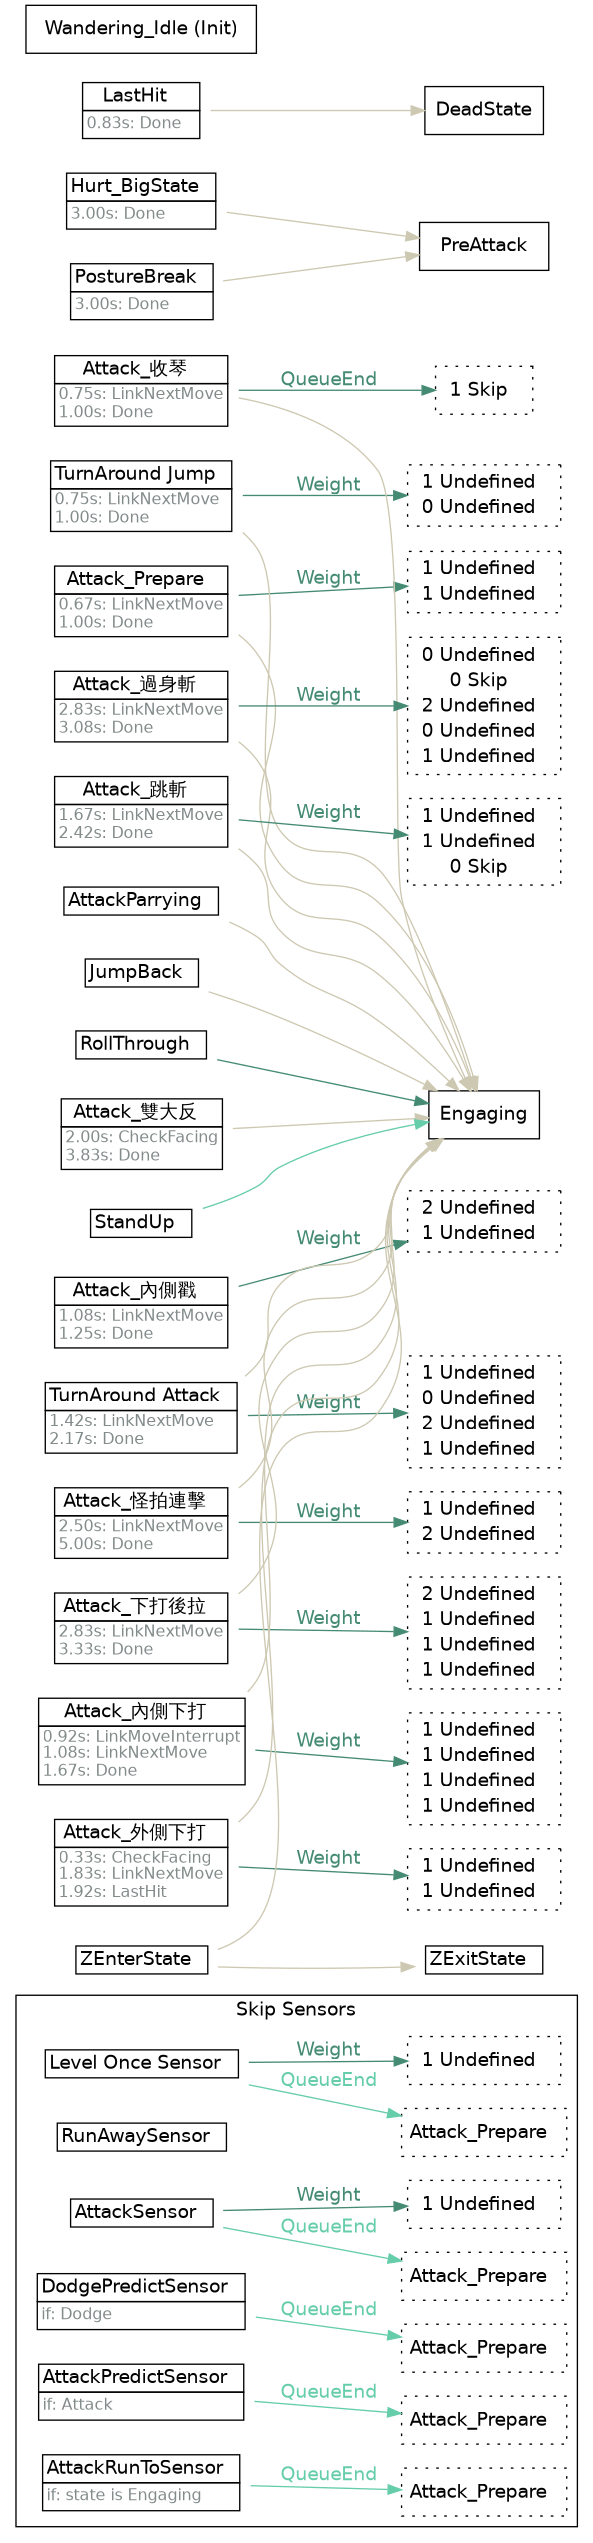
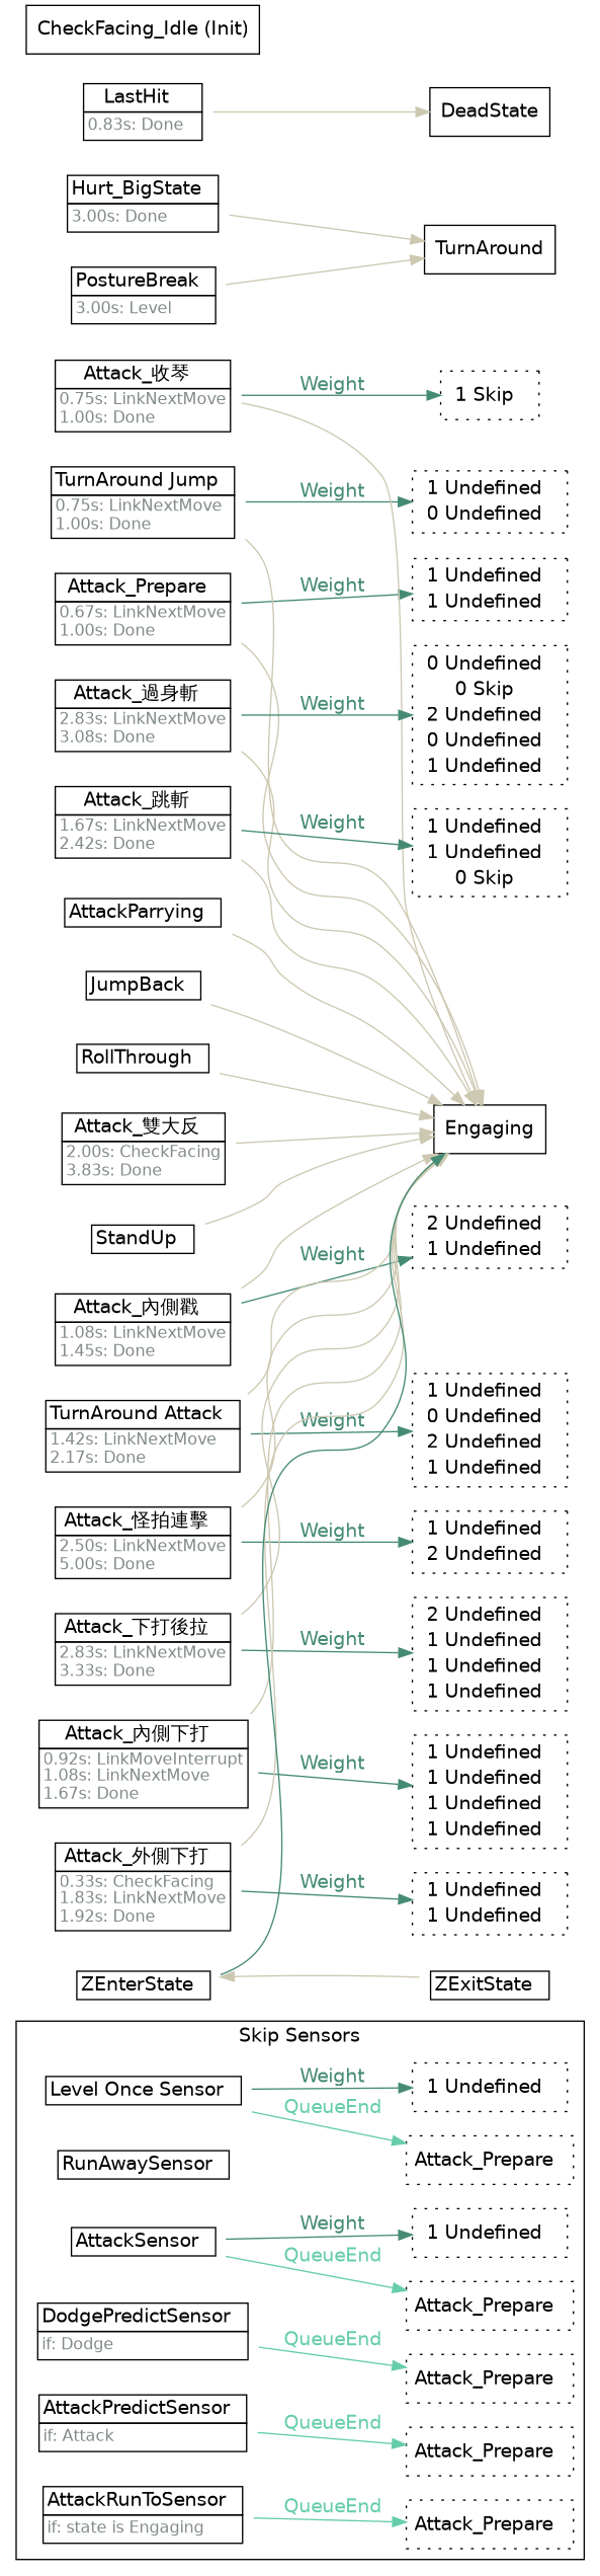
  strict digraph {
    rankdir=LR
    node [fontname=Helvetica shape=plaintext]
    edge [color=cornsilk3 fontcolor=cornsilk3 fontname=Helvetica]
    n1 [label=<<TABLE border="0" cellspacing="0" cellborder="1" cellpadding="2"><TR><TD>Level Once Sensor  </TD></TR></TABLE>>]
    n2 [label=<<TABLE border="0" cellspacing="0" cellborder="0" cellpadding="2"><TR><TD>Attack_Prepare  </TD></TR></TABLE>> margin=0.05 shape=box style=dotted]
    n3 [label=<<TABLE border="0" cellspacing="0" cellborder="0" cellpadding="2"><TR><TD>1 Undefined  </TD></TR></TABLE>> shape=box style=dotted]
    n4 [label=<<TABLE border="0" cellspacing="0" cellborder="1" cellpadding="2"><TR><TD>RunAwaySensor  </TD></TR></TABLE>>]
    n5 [label=<<TABLE border="0" cellspacing="0" cellborder="1" cellpadding="2"><TR><TD>AttackSensor  </TD></TR></TABLE>>]
    n6 [label=<<TABLE border="0" cellspacing="0" cellborder="0" cellpadding="2"><TR><TD>Attack_Prepare  </TD></TR></TABLE>> margin=0.05 shape=box style=dotted]
    n7 [label=<<TABLE border="0" cellspacing="0" cellborder="0" cellpadding="2"><TR><TD>1 Undefined  </TD></TR></TABLE>> shape=box style=dotted]
    n8 [label=<<TABLE border="0" cellspacing="0" cellborder="1" cellpadding="2"><TR><TD>DodgePredictSensor  </TD></TR><TR><TD align="left" balign="left"><FONT point-size="12" color="azure4">if: Dodge</FONT>  </TD></TR></TABLE>>]
    n9 [label=<<TABLE border="0" cellspacing="0" cellborder="0" cellpadding="2"><TR><TD>Attack_Prepare  </TD></TR></TABLE>> margin=0.05 shape=box style=dotted]
    n10 [label=<<TABLE border="0" cellspacing="0" cellborder="1" cellpadding="2"><TR><TD>AttackPredictSensor  </TD></TR><TR><TD align="left" balign="left"><FONT point-size="12" color="azure4">if: Attack</FONT>  </TD></TR></TABLE>>]
    n11 [label=<<TABLE border="0" cellspacing="0" cellborder="0" cellpadding="2"><TR><TD>Attack_Prepare  </TD></TR></TABLE>> margin=0.05 shape=box style=dotted]
    n12 [label=<<TABLE border="0" cellspacing="0" cellborder="1" cellpadding="2"><TR><TD>AttackRunToSensor  </TD></TR><TR><TD align="left" balign="left"><FONT point-size="12" color="azure4">if: state is Engaging</FONT>  </TD></TR></TABLE>>]
    n13 [label=<<TABLE border="0" cellspacing="0" cellborder="0" cellpadding="2"><TR><TD>Attack_Prepare  </TD></TR></TABLE>> margin=0.05 shape=box style=dotted]
    n14 [label=<<TABLE border="0" cellspacing="0" cellborder="1" cellpadding="2"><TR><TD>Attack_Prepare  </TD></TR><TR><TD align="left" balign="left"><FONT point-size="12" color="azure4">0.67s: LinkNextMove<br/>1.00s: Done</FONT>  </TD></TR></TABLE>>]
    Engaging [shape=box]
    n16 [label=<<TABLE border="0" cellspacing="0" cellborder="0" cellpadding="2"><TR><TD>1 Undefined  </TD></TR><TR><TD>1 Undefined  </TD></TR></TABLE>> shape=box style=dotted]
-   n17 [label=<<TABLE border="0" cellspacing="0" cellborder="1" cellpadding="2"><TR><TD>Attack_內側戳  </TD></TR><TR><TD align="left" balign="left"><FONT point-size="12" color="azure4">1.08s: LinkNextMove<br/>1.25s: Done</FONT>  </TD></TR></TABLE>>]
+   n17 [label=<<TABLE border="0" cellspacing="0" cellborder="1" cellpadding="2"><TR><TD>Attack_內側戳  </TD></TR><TR><TD align="left" balign="left"><FONT point-size="12" color="azure4">1.08s: LinkNextMove<br/>1.45s: Done</FONT>  </TD></TR></TABLE>>]
    n18 [label=<<TABLE border="0" cellspacing="0" cellborder="0" cellpadding="2"><TR><TD>2 Undefined  </TD></TR><TR><TD>1 Undefined  </TD></TR></TABLE>> shape=box style=dotted]
    n19 [label=<<TABLE border="0" cellspacing="0" cellborder="1" cellpadding="2"><TR><TD>TurnAround Attack  </TD></TR><TR><TD align="left" balign="left"><FONT point-size="12" color="azure4">1.42s: LinkNextMove<br/>2.17s: Done</FONT>  </TD></TR></TABLE>>]
    n20 [label=<<TABLE border="0" cellspacing="0" cellborder="0" cellpadding="2"><TR><TD>1 Undefined  </TD></TR><TR><TD>0 Undefined  </TD></TR><TR><TD>2 Undefined  </TD></TR><TR><TD>1 Undefined  </TD></TR></TABLE>> shape=box style=dotted]
    n21 [label=<<TABLE border="0" cellspacing="0" cellborder="1" cellpadding="2"><TR><TD>TurnAround Jump  </TD></TR><TR><TD align="left" balign="left"><FONT point-size="12" color="azure4">0.75s: LinkNextMove<br/>1.00s: Done</FONT>  </TD></TR></TABLE>>]
    n22 [label=<<TABLE border="0" cellspacing="0" cellborder="0" cellpadding="2"><TR><TD>1 Undefined  </TD></TR><TR><TD>0 Undefined  </TD></TR></TABLE>> shape=box style=dotted]
    n23 [label=<<TABLE border="0" cellspacing="0" cellborder="1" cellpadding="2"><TR><TD>Attack_收琴  </TD></TR><TR><TD align="left" balign="left"><FONT point-size="12" color="azure4">0.75s: LinkNextMove<br/>1.00s: Done</FONT>  </TD></TR></TABLE>>]
    n24 [label=<<TABLE border="0" cellspacing="0" cellborder="0" cellpadding="2"><TR><TD>1 Skip  </TD></TR></TABLE>> shape=box style=dotted]
    n25 [label=<<TABLE border="0" cellspacing="0" cellborder="1" cellpadding="2"><TR><TD>Attack_過身斬  </TD></TR><TR><TD align="left" balign="left"><FONT point-size="12" color="azure4">2.83s: LinkNextMove<br/>3.08s: Done</FONT>  </TD></TR></TABLE>>]
    n26 [label=<<TABLE border="0" cellspacing="0" cellborder="0" cellpadding="2"><TR><TD>0 Undefined  </TD></TR><TR><TD>0 Skip  </TD></TR><TR><TD>2 Undefined  </TD></TR><TR><TD>0 Undefined  </TD></TR><TR><TD>1 Undefined  </TD></TR></TABLE>> shape=box style=dotted]
    n27 [label=<<TABLE border="0" cellspacing="0" cellborder="1" cellpadding="2"><TR><TD>Attack_跳斬  </TD></TR><TR><TD align="left" balign="left"><FONT point-size="12" color="azure4">1.67s: LinkNextMove<br/>2.42s: Done</FONT>  </TD></TR></TABLE>>]
    n28 [label=<<TABLE border="0" cellspacing="0" cellborder="0" cellpadding="2"><TR><TD>1 Undefined  </TD></TR><TR><TD>1 Undefined  </TD></TR><TR><TD>0 Skip  </TD></TR></TABLE>> shape=box style=dotted]
    n29 [label=<<TABLE border="0" cellspacing="0" cellborder="1" cellpadding="2"><TR><TD>Attack_雙大反  </TD></TR><TR><TD align="left" balign="left"><FONT point-size="12" color="azure4">2.00s: CheckFacing<br/>3.83s: Done</FONT>  </TD></TR></TABLE>>]
    n30 [label=<<TABLE border="0" cellspacing="0" cellborder="1" cellpadding="2"><TR><TD>Attack_怪拍連擊  </TD></TR><TR><TD align="left" balign="left"><FONT point-size="12" color="azure4">2.50s: LinkNextMove<br/>5.00s: Done</FONT>  </TD></TR></TABLE>>]
    n31 [label=<<TABLE border="0" cellspacing="0" cellborder="0" cellpadding="2"><TR><TD>1 Undefined  </TD></TR><TR><TD>2 Undefined  </TD></TR></TABLE>> shape=box style=dotted]
    n32 [label=<<TABLE border="0" cellspacing="0" cellborder="1" cellpadding="2"><TR><TD>Attack_下打後拉  </TD></TR><TR><TD align="left" balign="left"><FONT point-size="12" color="azure4">2.83s: LinkNextMove<br/>3.33s: Done</FONT>  </TD></TR></TABLE>>]
    n33 [label=<<TABLE border="0" cellspacing="0" cellborder="0" cellpadding="2"><TR><TD>2 Undefined  </TD></TR><TR><TD>1 Undefined  </TD></TR><TR><TD>1 Undefined  </TD></TR><TR><TD>1 Undefined  </TD></TR></TABLE>> shape=box style=dotted]
    n34 [label=<<TABLE border="0" cellspacing="0" cellborder="1" cellpadding="2"><TR><TD>Attack_內側下打  </TD></TR><TR><TD align="left" balign="left"><FONT point-size="12" color="azure4">0.92s: LinkMoveInterrupt<br/>1.08s: LinkNextMove<br/>1.67s: Done</FONT>  </TD></TR></TABLE>>]
    n35 [label=<<TABLE border="0" cellspacing="0" cellborder="0" cellpadding="2"><TR><TD>1 Undefined  </TD></TR><TR><TD>1 Undefined  </TD></TR><TR><TD>1 Undefined  </TD></TR><TR><TD>1 Undefined  </TD></TR></TABLE>> shape=box style=dotted]
-   n36 [label=<<TABLE border="0" cellspacing="0" cellborder="1" cellpadding="2"><TR><TD>Attack_外側下打  </TD></TR><TR><TD align="left" balign="left"><FONT point-size="12" color="azure4">0.33s: CheckFacing<br/>1.83s: LinkNextMove<br/>1.92s: LastHit</FONT>  </TD></TR></TABLE>>]
+   n36 [label=<<TABLE border="0" cellspacing="0" cellborder="1" cellpadding="2"><TR><TD>Attack_外側下打  </TD></TR><TR><TD align="left" balign="left"><FONT point-size="12" color="azure4">0.33s: CheckFacing<br/>1.83s: LinkNextMove<br/>1.92s: Done</FONT>  </TD></TR></TABLE>>]
    n37 [label=<<TABLE border="0" cellspacing="0" cellborder="0" cellpadding="2"><TR><TD>1 Undefined  </TD></TR><TR><TD>1 Undefined  </TD></TR></TABLE>> shape=box style=dotted]
    n38 [label=<<TABLE border="0" cellspacing="0" cellborder="1" cellpadding="2"><TR><TD>AttackParrying  </TD></TR></TABLE>>]
    n39 [label=<<TABLE border="0" cellspacing="0" cellborder="1" cellpadding="2"><TR><TD>Hurt_BigState  </TD></TR><TR><TD align="left" balign="left"><FONT point-size="12" color="azure4">3.00s: Done</FONT>  </TD></TR></TABLE>>]
-   PreAttack [shape=box]
+   PreAttack [shape=box label=TurnAround]
    n41 [label=<<TABLE border="0" cellspacing="0" cellborder="1" cellpadding="2"><TR><TD>JumpBack  </TD></TR></TABLE>>]
    n42 [label=<<TABLE border="0" cellspacing="0" cellborder="1" cellpadding="2"><TR><TD>LastHit  </TD></TR><TR><TD align="left" balign="left"><FONT point-size="12" color="azure4">0.83s: Done</FONT>  </TD></TR></TABLE>>]
    DeadState [shape=box]
-   n44 [label=<<TABLE border="0" cellspacing="0" cellborder="1" cellpadding="2"><TR><TD>PostureBreak  </TD></TR><TR><TD align="left" balign="left"><FONT point-size="12" color="azure4">3.00s: Done</FONT>  </TD></TR></TABLE>>]
+   n44 [label=<<TABLE border="0" cellspacing="0" cellborder="1" cellpadding="2"><TR><TD>PostureBreak  </TD></TR><TR><TD align="left" balign="left"><FONT point-size="12" color="azure4">3.00s: Level</FONT>  </TD></TR></TABLE>>]
    n45 [label=<<TABLE border="0" cellspacing="0" cellborder="1" cellpadding="2"><TR><TD>RollThrough  </TD></TR></TABLE>>]
    n46 [label=<<TABLE border="0" cellspacing="0" cellborder="1" cellpadding="2"><TR><TD>StandUp  </TD></TR></TABLE>>]
    n47 [label=<<TABLE border="0" cellspacing="0" cellborder="1" cellpadding="2"><TR><TD>ZEnterState  </TD></TR></TABLE>>]
    n48 [label=<<TABLE border="0" cellspacing="0" cellborder="1" cellpadding="2"><TR><TD>ZExitState  </TD></TR></TABLE>>]
-   n49 [label="Wandering_Idle (Init)" shape=box]
+   n49 [label="CheckFacing_Idle (Init)" shape=box]
    subgraph cluster_1 {
      fontname=Helvetica
      label="Skip Sensors"
      rank=sink
      n1
      n2
      n3
      n4
      n5
      n6
      n7
      n8
      n9
      n10
      n11
      n12
      n13
    }
    n1 -> n2 [color=aquamarine3 fontcolor=aquamarine3 label=QueueEnd]
    n1 -> n3 [color=aquamarine4 fontcolor=aquamarine4 label=Weight]
    n5 -> n6 [color=aquamarine3 fontcolor=aquamarine3 label=QueueEnd]
    n5 -> n7 [color=aquamarine4 fontcolor=aquamarine4 label=Weight]
    n8 -> n9 [color=aquamarine3 fontcolor=aquamarine3 label=QueueEnd]
    n10 -> n11 [color=aquamarine3 fontcolor=aquamarine3 label=QueueEnd]
    n12 -> n13 [color=aquamarine3 fontcolor=aquamarine3 label=QueueEnd]
    n14 -> Engaging
    n14 -> n16 [color=aquamarine4 fontcolor=aquamarine4 label=Weight]
+   n17 -> Engaging
    n17 -> n18 [color=aquamarine4 fontcolor=aquamarine4 label=Weight]
    n19 -> Engaging
    n19 -> n20 [color=aquamarine4 fontcolor=aquamarine4 label=Weight]
    n21 -> Engaging
    n21 -> n22 [color=aquamarine4 fontcolor=aquamarine4 label=Weight]
    n23 -> Engaging
-   n23 -> n24 [color=aquamarine4 fontcolor=aquamarine4 label=QueueEnd]
+   n23 -> n24 [color=aquamarine4 fontcolor=aquamarine4 label=Weight]
    n25 -> Engaging
    n25 -> n26 [color=aquamarine4 fontcolor=aquamarine4 label=Weight]
    n27 -> Engaging
    n27 -> n28 [color=aquamarine4 fontcolor=aquamarine4 label=Weight]
    n29 -> Engaging
    n30 -> Engaging
    n30 -> n31 [color=aquamarine4 fontcolor=aquamarine4 label=Weight]
    n32 -> Engaging
    n32 -> n33 [color=aquamarine4 fontcolor=aquamarine4 label=Weight]
    n34 -> Engaging
    n34 -> n35 [color=aquamarine4 fontcolor=aquamarine4 label=Weight]
    n36 -> Engaging
    n36 -> n37 [color=aquamarine4 fontcolor=aquamarine4 label=Weight]
    n38 -> Engaging
    n39 -> PreAttack
    n41 -> Engaging
    n42 -> DeadState
    n44 -> PreAttack
-   n45 -> Engaging [color=aquamarine4]
-   n46 -> Engaging [color=aquamarine3]
-   n47 -> Engaging
-   n47 -> n48
+   n45 -> Engaging
+   n46 -> Engaging
+   n47 -> Engaging [color=aquamarine4]
+   n48 -> n47
  }
